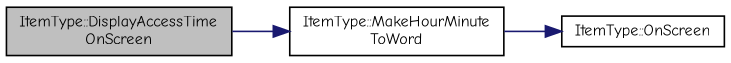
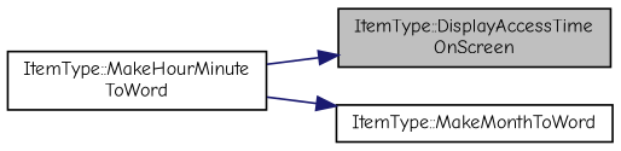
  digraph {
    fontname="Comic Neue"
    rankdir=LR
    node [color=black fillcolor=white fontname="Comic Neue" fontsize=10 shape=record style=filled]
    edge [color=midnightblue fontname="Comic Neue" fontsize=10 labelfontname=Helvetica labelfontsize=10 style=solid]
    n1 [fillcolor=grey75 fontcolor=black height=0.2 label="ItemType::DisplayAccessTime\lOnScreen" width=0.4]
    n2 [height=0.2 label="ItemType::MakeHourMinute\lToWord" width=0.4]
-   n3 [height=0.2 label="ItemType::OnScreen" width=0.4]
-   n1 -> n2
+   n3 [height=0.2 label="ItemType::MakeMonthToWord" width=0.4]
+   n2 -> n1
    n2 -> n3
  }
